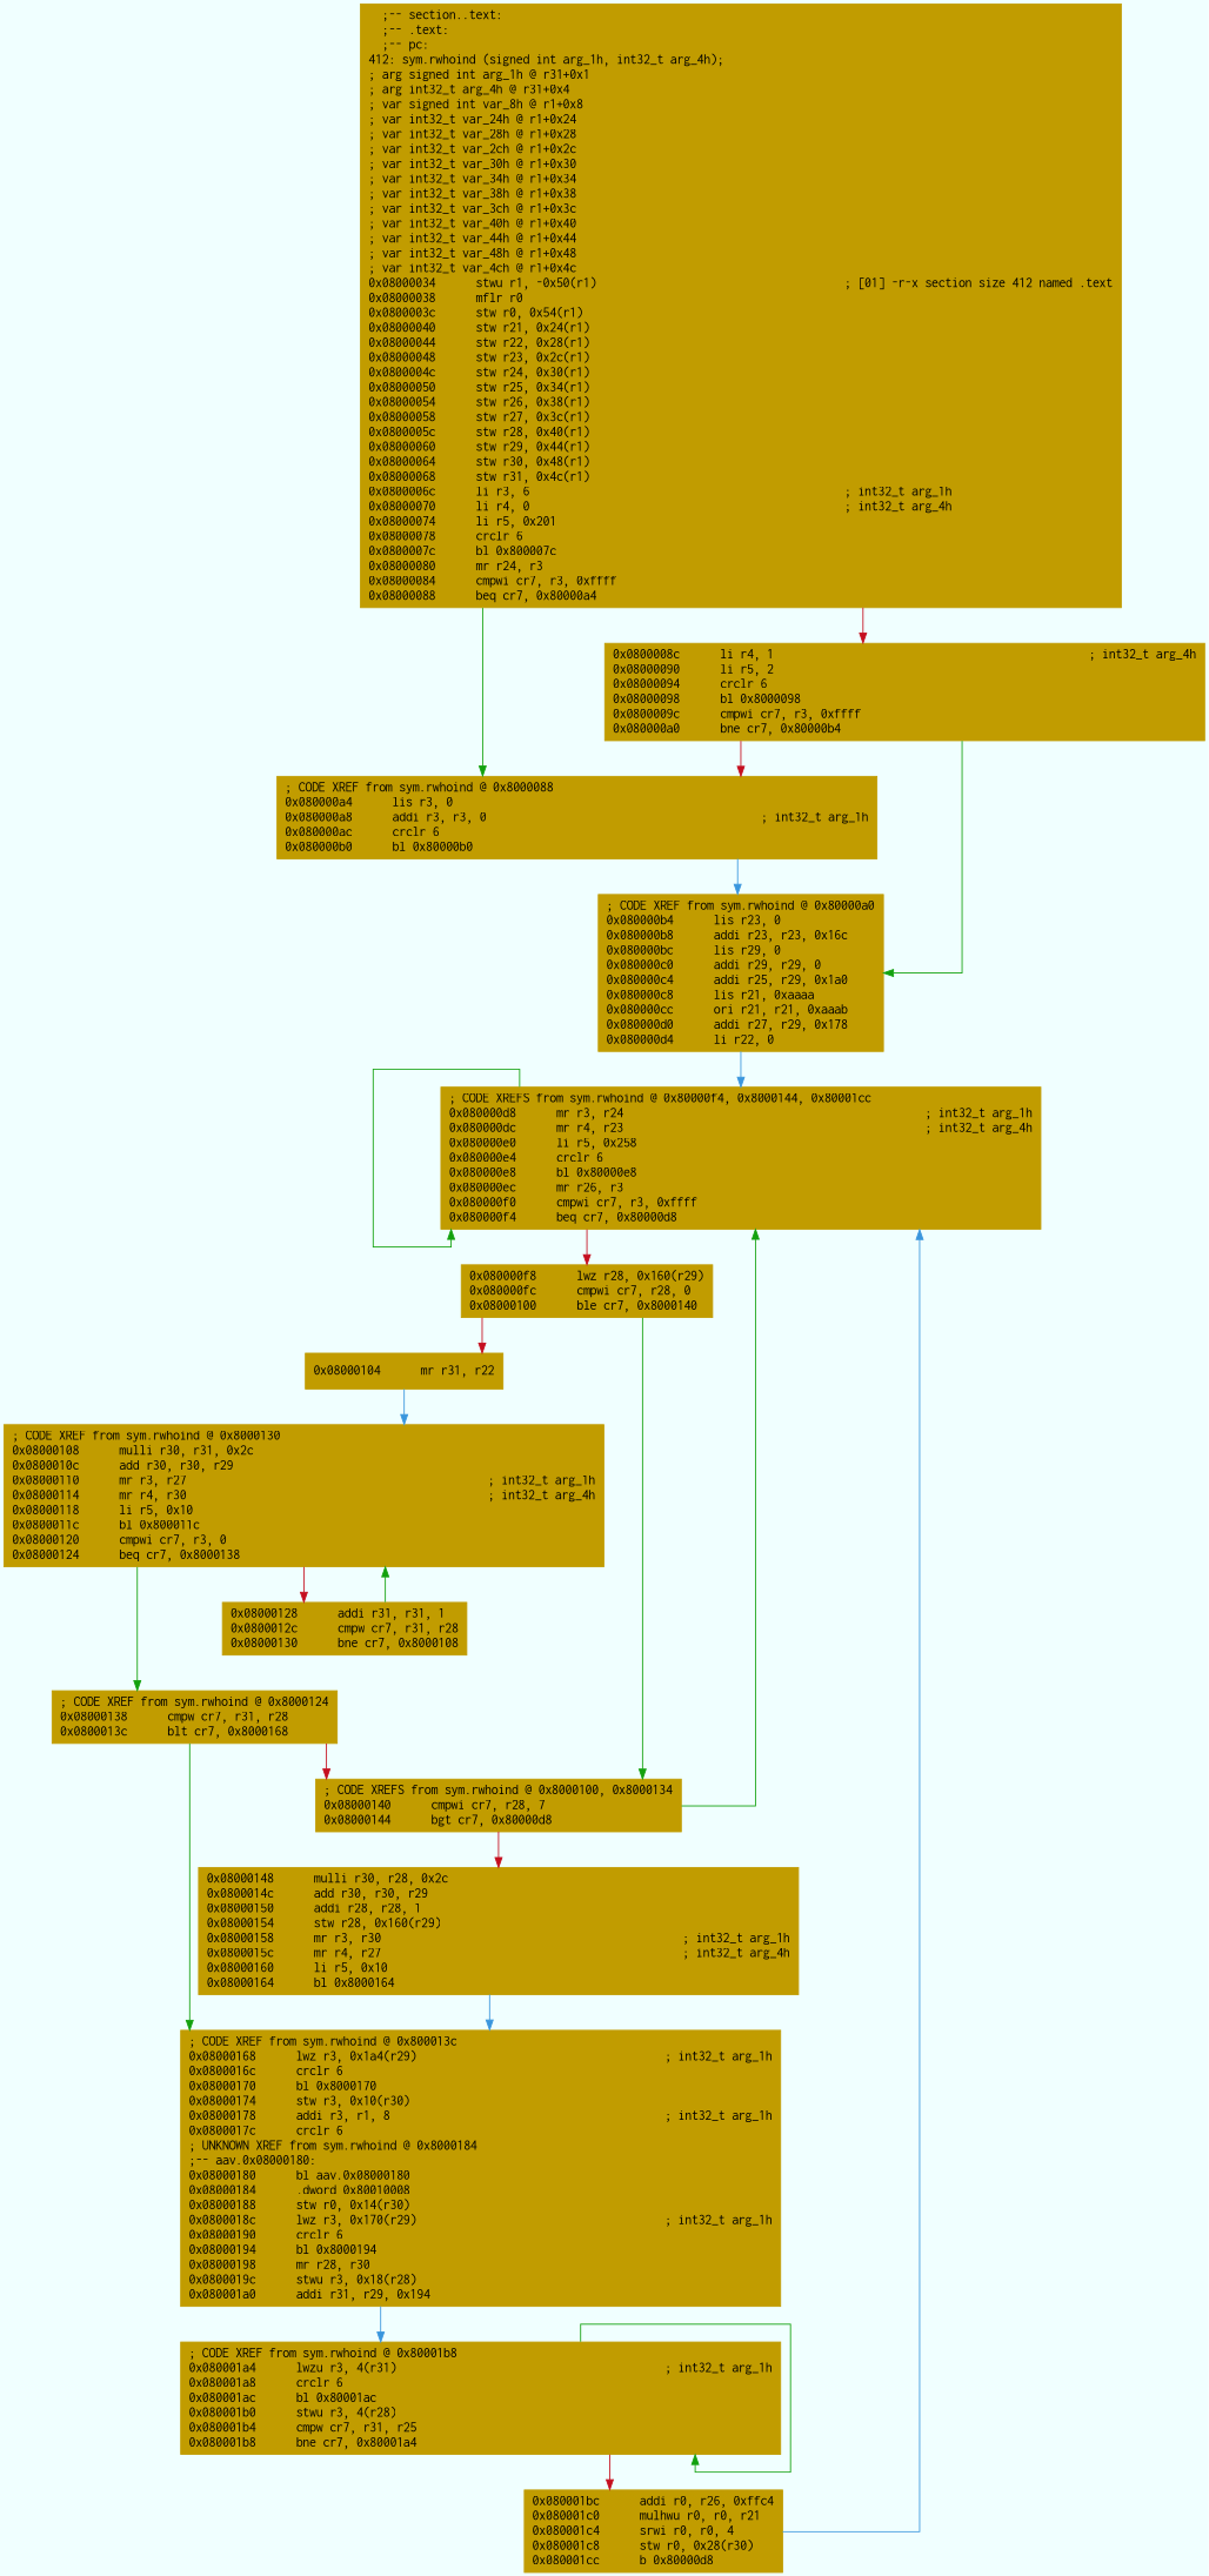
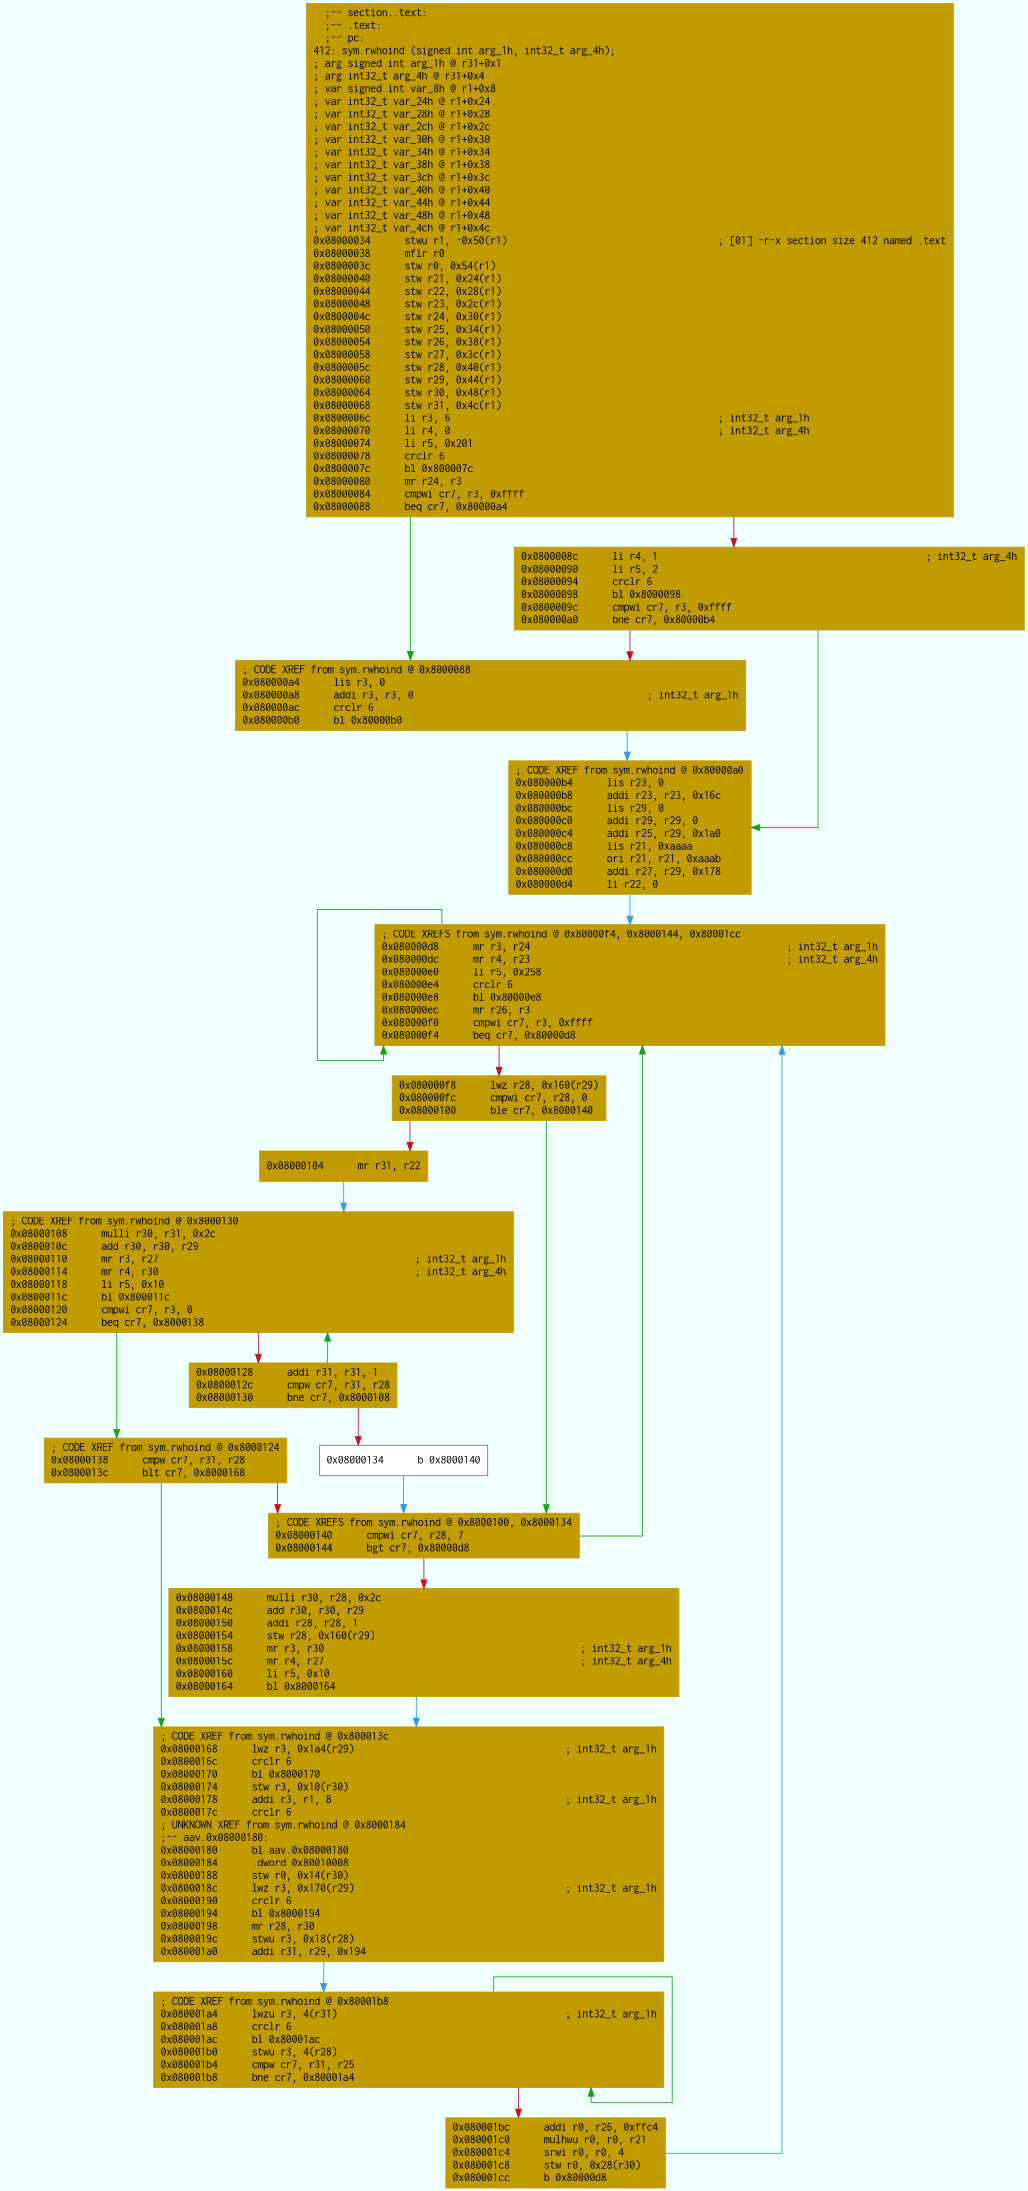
  digraph {
    bgcolor=azure
    fontname=Courier
    fontsize=8
    splines=ortho
    node [color="#c19c00" fillcolor="#c19c00" fontname=Courier shape=box style=filled]
    edge [arrowhead=normal color="#c50f1f"]
    n1 [label="  ;-- section..text:\l  ;-- .text:\l  ;-- pc:\l412: sym.rwhoind (signed int arg_1h, int32_t arg_4h);\l; arg signed int arg_1h @ r31+0x1\l; arg int32_t arg_4h @ r31+0x4\l; var signed int var_8h @ r1+0x8\l; var int32_t var_24h @ r1+0x24\l; var int32_t var_28h @ r1+0x28\l; var int32_t var_2ch @ r1+0x2c\l; var int32_t var_30h @ r1+0x30\l; var int32_t var_34h @ r1+0x34\l; var int32_t var_38h @ r1+0x38\l; var int32_t var_3ch @ r1+0x3c\l; var int32_t var_40h @ r1+0x40\l; var int32_t var_44h @ r1+0x44\l; var int32_t var_48h @ r1+0x48\l; var int32_t var_4ch @ r1+0x4c\l0x08000034      stwu r1, -0x50(r1)                                     ; [01] -r-x section size 412 named .text\l0x08000038      mflr r0\l0x0800003c      stw r0, 0x54(r1)\l0x08000040      stw r21, 0x24(r1)\l0x08000044      stw r22, 0x28(r1)\l0x08000048      stw r23, 0x2c(r1)\l0x0800004c      stw r24, 0x30(r1)\l0x08000050      stw r25, 0x34(r1)\l0x08000054      stw r26, 0x38(r1)\l0x08000058      stw r27, 0x3c(r1)\l0x0800005c      stw r28, 0x40(r1)\l0x08000060      stw r29, 0x44(r1)\l0x08000064      stw r30, 0x48(r1)\l0x08000068      stw r31, 0x4c(r1)\l0x0800006c      li r3, 6                                               ; int32_t arg_1h\l0x08000070      li r4, 0                                               ; int32_t arg_4h\l0x08000074      li r5, 0x201\l0x08000078      crclr 6\l0x0800007c      bl 0x800007c\l0x08000080      mr r24, r3\l0x08000084      cmpwi cr7, r3, 0xffff\l0x08000088      beq cr7, 0x80000a4\l"]
    n2 [label="0x0800008c      li r4, 1                                               ; int32_t arg_4h\l0x08000090      li r5, 2\l0x08000094      crclr 6\l0x08000098      bl 0x8000098\l0x0800009c      cmpwi cr7, r3, 0xffff\l0x080000a0      bne cr7, 0x80000b4\l"]
    n3 [label="; CODE XREF from sym.rwhoind @ 0x8000088\l0x080000a4      lis r3, 0\l0x080000a8      addi r3, r3, 0                                         ; int32_t arg_1h\l0x080000ac      crclr 6\l0x080000b0      bl 0x80000b0\l"]
    n4 [label="; CODE XREF from sym.rwhoind @ 0x80000a0\l0x080000b4      lis r23, 0\l0x080000b8      addi r23, r23, 0x16c\l0x080000bc      lis r29, 0\l0x080000c0      addi r29, r29, 0\l0x080000c4      addi r25, r29, 0x1a0\l0x080000c8      lis r21, 0xaaaa\l0x080000cc      ori r21, r21, 0xaaab\l0x080000d0      addi r27, r29, 0x178\l0x080000d4      li r22, 0\l"]
    n5 [label="; CODE XREFS from sym.rwhoind @ 0x80000f4, 0x8000144, 0x80001cc\l0x080000d8      mr r3, r24                                             ; int32_t arg_1h\l0x080000dc      mr r4, r23                                             ; int32_t arg_4h\l0x080000e0      li r5, 0x258\l0x080000e4      crclr 6\l0x080000e8      bl 0x80000e8\l0x080000ec      mr r26, r3\l0x080000f0      cmpwi cr7, r3, 0xffff\l0x080000f4      beq cr7, 0x80000d8\l"]
    n6 [label="0x080000f8      lwz r28, 0x160(r29)\l0x080000fc      cmpwi cr7, r28, 0\l0x08000100      ble cr7, 0x8000140\l"]
    n7 [label="0x08000104      mr r31, r22\l"]
    n8 [label="; CODE XREFS from sym.rwhoind @ 0x8000100, 0x8000134\l0x08000140      cmpwi cr7, r28, 7\l0x08000144      bgt cr7, 0x80000d8\l"]
    n9 [label="; CODE XREF from sym.rwhoind @ 0x8000130\l0x08000108      mulli r30, r31, 0x2c\l0x0800010c      add r30, r30, r29\l0x08000110      mr r3, r27                                             ; int32_t arg_1h\l0x08000114      mr r4, r30                                             ; int32_t arg_4h\l0x08000118      li r5, 0x10\l0x0800011c      bl 0x800011c\l0x08000120      cmpwi cr7, r3, 0\l0x08000124      beq cr7, 0x8000138\l"]
    n10 [label="0x08000128      addi r31, r31, 1\l0x0800012c      cmpw cr7, r31, r28\l0x08000130      bne cr7, 0x8000108\l"]
    n11 [label="; CODE XREF from sym.rwhoind @ 0x8000124\l0x08000138      cmpw cr7, r31, r28\l0x0800013c      blt cr7, 0x8000168\l"]
+   n12 [color="#767676" fillcolor=white label="0x08000134      b 0x8000140\l"]
    n13 [label="; CODE XREF from sym.rwhoind @ 0x800013c\l0x08000168      lwz r3, 0x1a4(r29)                                     ; int32_t arg_1h\l0x0800016c      crclr 6\l0x08000170      bl 0x8000170\l0x08000174      stw r3, 0x10(r30)\l0x08000178      addi r3, r1, 8                                         ; int32_t arg_1h\l0x0800017c      crclr 6\l; UNKNOWN XREF from sym.rwhoind @ 0x8000184\l;-- aav.0x08000180:\l0x08000180      bl aav.0x08000180\l0x08000184      .dword 0x80010008\l0x08000188      stw r0, 0x14(r30)\l0x0800018c      lwz r3, 0x170(r29)                                     ; int32_t arg_1h\l0x08000190      crclr 6\l0x08000194      bl 0x8000194\l0x08000198      mr r28, r30\l0x0800019c      stwu r3, 0x18(r28)\l0x080001a0      addi r31, r29, 0x194\l"]
    n14 [label="0x08000148      mulli r30, r28, 0x2c\l0x0800014c      add r30, r30, r29\l0x08000150      addi r28, r28, 1\l0x08000154      stw r28, 0x160(r29)\l0x08000158      mr r3, r30                                             ; int32_t arg_1h\l0x0800015c      mr r4, r27                                             ; int32_t arg_4h\l0x08000160      li r5, 0x10\l0x08000164      bl 0x8000164\l"]
    n15 [label="; CODE XREF from sym.rwhoind @ 0x80001b8\l0x080001a4      lwzu r3, 4(r31)                                        ; int32_t arg_1h\l0x080001a8      crclr 6\l0x080001ac      bl 0x80001ac\l0x080001b0      stwu r3, 4(r28)\l0x080001b4      cmpw cr7, r31, r25\l0x080001b8      bne cr7, 0x80001a4\l"]
    n16 [label="0x080001bc      addi r0, r26, 0xffc4\l0x080001c0      mulhwu r0, r0, r21\l0x080001c4      srwi r0, r0, 4\l0x080001c8      stw r0, 0x28(r30)\l0x080001cc      b 0x80000d8\l"]
    n1 -> n2
    n1 -> n3 [color="#13a10e"]
    n2 -> n3
    n2 -> n4 [color="#13a10e"]
    n3 -> n4 [color="#3a96dd"]
    n4 -> n5 [color="#3a96dd"]
    n5 -> n5 [color="#13a10e"]
    n5 -> n6
    n6 -> n7
    n6 -> n8 [color="#13a10e"]
    n7 -> n9 [color="#3a96dd"]
    n8 -> n5 [color="#13a10e"]
    n8 -> n14
    n9 -> n10
    n9 -> n11 [color="#13a10e"]
    n10 -> n9 [color="#13a10e"]
+   n10 -> n12
    n11 -> n8
    n11 -> n13 [color="#13a10e"]
+   n12 -> n8 [color="#3a96dd"]
    n13 -> n15 [color="#3a96dd"]
    n14 -> n13 [color="#3a96dd"]
    n15 -> n15 [color="#13a10e"]
    n15 -> n16
    n16 -> n5 [color="#3a96dd"]
  }
